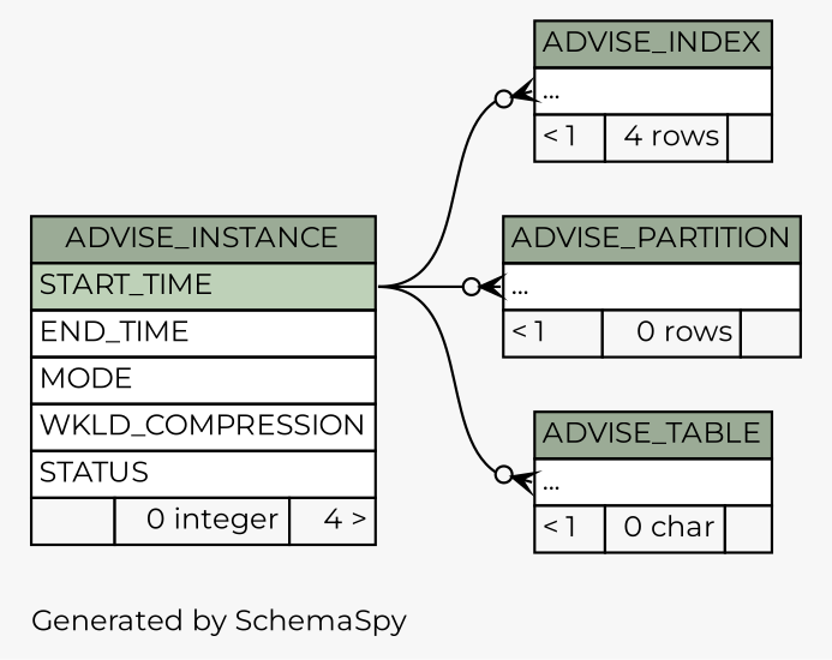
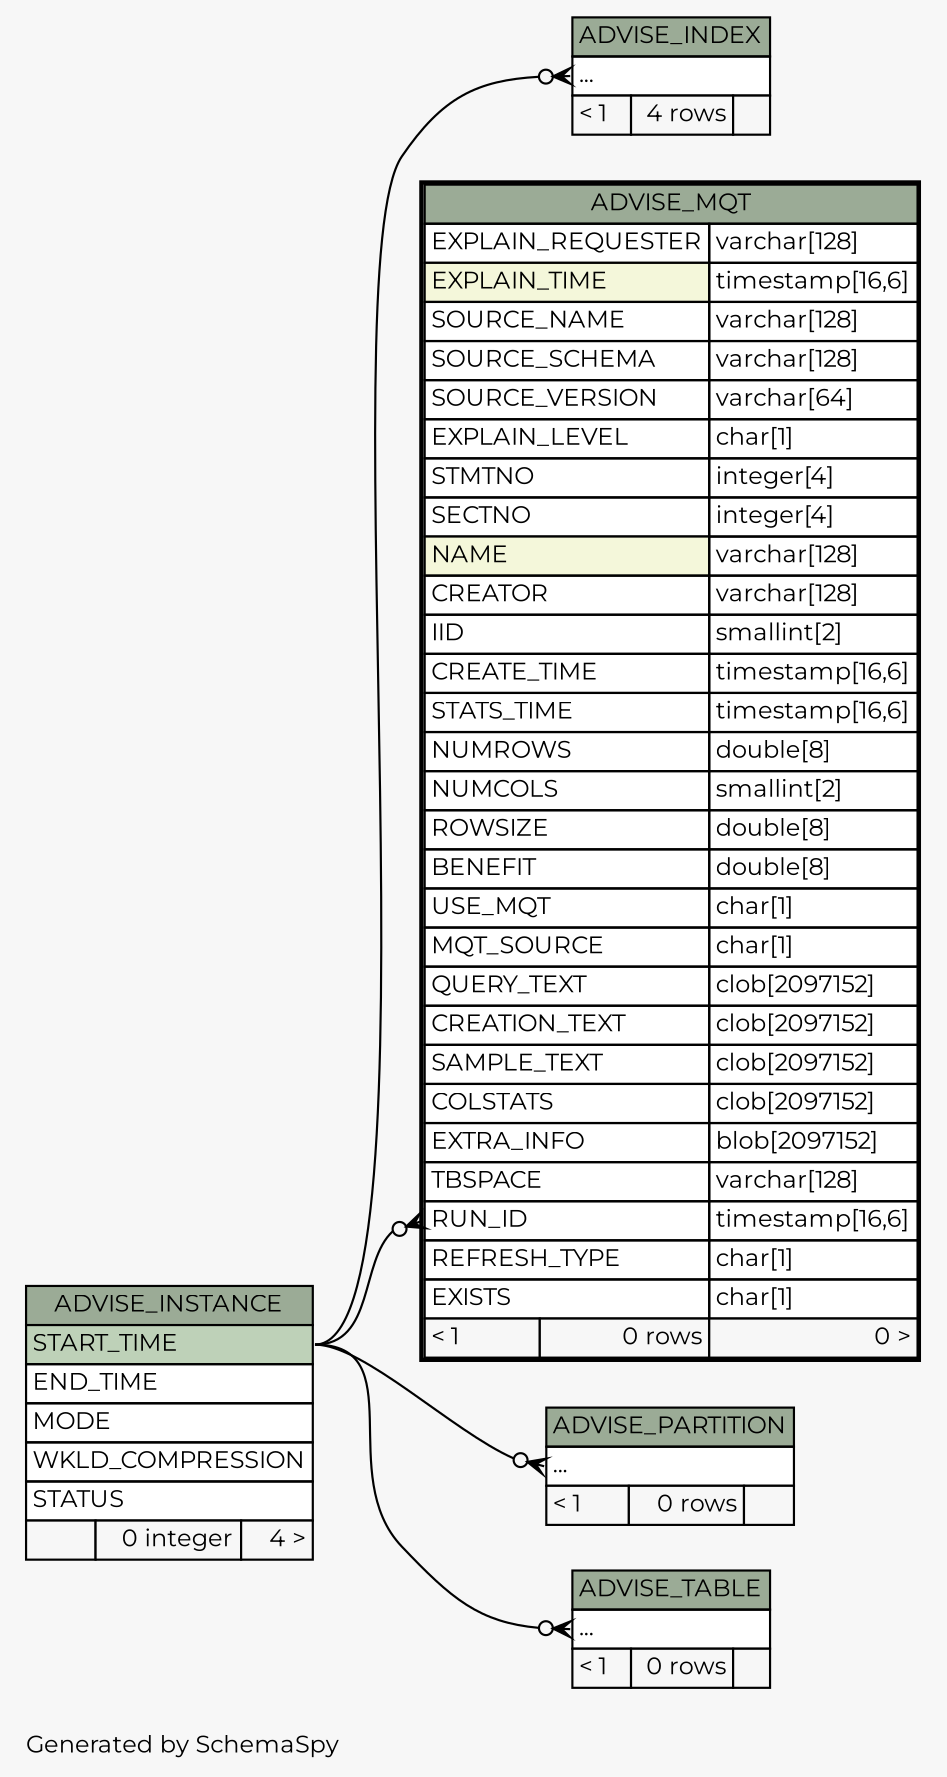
  digraph {
    bgcolor="#f7f7f7"
    fontname=Montserrat
    fontsize=11
    label="\nGenerated by SchemaSpy"
    labeljust=l
    nodesep=0.18
    rankdir=RL
    ranksep=0.46
    node [fontname=Montserrat fontsize=11 shape=plaintext]
    edge [arrowhead=none arrowsize=0.8 arrowtail=crowodot dir=back fontname=Montserrat headport="START_TIME:e" tailport="elipses:w"]
    n1 [label=<     <TABLE BORDER="0" CELLBORDER="1" CELLSPACING="0" BGCOLOR="#ffffff">       <TR><TD COLSPAN="3" BGCOLOR="#9bab96" ALIGN="CENTER">ADVISE_INDEX</TD></TR>       <TR><TD PORT="elipses" COLSPAN="3" ALIGN="LEFT">...</TD></TR>       <TR><TD ALIGN="LEFT" BGCOLOR="#f7f7f7">&lt; 1</TD><TD ALIGN="RIGHT" BGCOLOR="#f7f7f7">4 rows</TD><TD ALIGN="RIGHT" BGCOLOR="#f7f7f7">  </TD></TR>     </TABLE>>]
    n2 [label=<     <TABLE BORDER="0" CELLBORDER="1" CELLSPACING="0" BGCOLOR="#ffffff">       <TR><TD COLSPAN="3" BGCOLOR="#9bab96" ALIGN="CENTER">ADVISE_INSTANCE</TD></TR>       <TR><TD PORT="START_TIME" COLSPAN="3" BGCOLOR="#bed1b8" ALIGN="LEFT">START_TIME</TD></TR>       <TR><TD PORT="END_TIME" COLSPAN="3" ALIGN="LEFT">END_TIME</TD></TR>       <TR><TD PORT="MODE" COLSPAN="3" ALIGN="LEFT">MODE</TD></TR>       <TR><TD PORT="WKLD_COMPRESSION" COLSPAN="3" ALIGN="LEFT">WKLD_COMPRESSION</TD></TR>       <TR><TD PORT="STATUS" COLSPAN="3" ALIGN="LEFT">STATUS</TD></TR>       <TR><TD ALIGN="LEFT" BGCOLOR="#f7f7f7">  </TD><TD ALIGN="RIGHT" BGCOLOR="#f7f7f7">0 integer</TD><TD ALIGN="RIGHT" BGCOLOR="#f7f7f7">4 &gt;</TD></TR>     </TABLE>>]
+   n3 [label=<     <TABLE BORDER="2" CELLBORDER="1" CELLSPACING="0" BGCOLOR="#ffffff">       <TR><TD COLSPAN="3" BGCOLOR="#9bab96" ALIGN="CENTER">ADVISE_MQT</TD></TR>       <TR><TD PORT="EXPLAIN_REQUESTER" COLSPAN="2" ALIGN="LEFT">EXPLAIN_REQUESTER</TD><TD PORT="EXPLAIN_REQUESTER.type" ALIGN="LEFT">varchar[128]</TD></TR>       <TR><TD PORT="EXPLAIN_TIME" COLSPAN="2" BGCOLOR="#f4f7da" ALIGN="LEFT">EXPLAIN_TIME</TD><TD PORT="EXPLAIN_TIME.type" ALIGN="LEFT">timestamp[16,6]</TD></TR>       <TR><TD PORT="SOURCE_NAME" COLSPAN="2" ALIGN="LEFT">SOURCE_NAME</TD><TD PORT="SOURCE_NAME.type" ALIGN="LEFT">varchar[128]</TD></TR>       <TR><TD PORT="SOURCE_SCHEMA" COLSPAN="2" ALIGN="LEFT">SOURCE_SCHEMA</TD><TD PORT="SOURCE_SCHEMA.type" ALIGN="LEFT">varchar[128]</TD></TR>       <TR><TD PORT="SOURCE_VERSION" COLSPAN="2" ALIGN="LEFT">SOURCE_VERSION</TD><TD PORT="SOURCE_VERSION.type" ALIGN="LEFT">varchar[64]</TD></TR>       <TR><TD PORT="EXPLAIN_LEVEL" COLSPAN="2" ALIGN="LEFT">EXPLAIN_LEVEL</TD><TD PORT="EXPLAIN_LEVEL.type" ALIGN="LEFT">char[1]</TD></TR>       <TR><TD PORT="STMTNO" COLSPAN="2" ALIGN="LEFT">STMTNO</TD><TD PORT="STMTNO.type" ALIGN="LEFT">integer[4]</TD></TR>       <TR><TD PORT="SECTNO" COLSPAN="2" ALIGN="LEFT">SECTNO</TD><TD PORT="SECTNO.type" ALIGN="LEFT">integer[4]</TD></TR>       <TR><TD PORT="NAME" COLSPAN="2" BGCOLOR="#f4f7da" ALIGN="LEFT">NAME</TD><TD PORT="NAME.type" ALIGN="LEFT">varchar[128]</TD></TR>       <TR><TD PORT="CREATOR" COLSPAN="2" ALIGN="LEFT">CREATOR</TD><TD PORT="CREATOR.type" ALIGN="LEFT">varchar[128]</TD></TR>       <TR><TD PORT="IID" COLSPAN="2" ALIGN="LEFT">IID</TD><TD PORT="IID.type" ALIGN="LEFT">smallint[2]</TD></TR>       <TR><TD PORT="CREATE_TIME" COLSPAN="2" ALIGN="LEFT">CREATE_TIME</TD><TD PORT="CREATE_TIME.type" ALIGN="LEFT">timestamp[16,6]</TD></TR>       <TR><TD PORT="STATS_TIME" COLSPAN="2" ALIGN="LEFT">STATS_TIME</TD><TD PORT="STATS_TIME.type" ALIGN="LEFT">timestamp[16,6]</TD></TR>       <TR><TD PORT="NUMROWS" COLSPAN="2" ALIGN="LEFT">NUMROWS</TD><TD PORT="NUMROWS.type" ALIGN="LEFT">double[8]</TD></TR>       <TR><TD PORT="NUMCOLS" COLSPAN="2" ALIGN="LEFT">NUMCOLS</TD><TD PORT="NUMCOLS.type" ALIGN="LEFT">smallint[2]</TD></TR>       <TR><TD PORT="ROWSIZE" COLSPAN="2" ALIGN="LEFT">ROWSIZE</TD><TD PORT="ROWSIZE.type" ALIGN="LEFT">double[8]</TD></TR>       <TR><TD PORT="BENEFIT" COLSPAN="2" ALIGN="LEFT">BENEFIT</TD><TD PORT="BENEFIT.type" ALIGN="LEFT">double[8]</TD></TR>       <TR><TD PORT="USE_MQT" COLSPAN="2" ALIGN="LEFT">USE_MQT</TD><TD PORT="USE_MQT.type" ALIGN="LEFT">char[1]</TD></TR>       <TR><TD PORT="MQT_SOURCE" COLSPAN="2" ALIGN="LEFT">MQT_SOURCE</TD><TD PORT="MQT_SOURCE.type" ALIGN="LEFT">char[1]</TD></TR>       <TR><TD PORT="QUERY_TEXT" COLSPAN="2" ALIGN="LEFT">QUERY_TEXT</TD><TD PORT="QUERY_TEXT.type" ALIGN="LEFT">clob[2097152]</TD></TR>       <TR><TD PORT="CREATION_TEXT" COLSPAN="2" ALIGN="LEFT">CREATION_TEXT</TD><TD PORT="CREATION_TEXT.type" ALIGN="LEFT">clob[2097152]</TD></TR>       <TR><TD PORT="SAMPLE_TEXT" COLSPAN="2" ALIGN="LEFT">SAMPLE_TEXT</TD><TD PORT="SAMPLE_TEXT.type" ALIGN="LEFT">clob[2097152]</TD></TR>       <TR><TD PORT="COLSTATS" COLSPAN="2" ALIGN="LEFT">COLSTATS</TD><TD PORT="COLSTATS.type" ALIGN="LEFT">clob[2097152]</TD></TR>       <TR><TD PORT="EXTRA_INFO" COLSPAN="2" ALIGN="LEFT">EXTRA_INFO</TD><TD PORT="EXTRA_INFO.type" ALIGN="LEFT">blob[2097152]</TD></TR>       <TR><TD PORT="TBSPACE" COLSPAN="2" ALIGN="LEFT">TBSPACE</TD><TD PORT="TBSPACE.type" ALIGN="LEFT">varchar[128]</TD></TR>       <TR><TD PORT="RUN_ID" COLSPAN="2" ALIGN="LEFT">RUN_ID</TD><TD PORT="RUN_ID.type" ALIGN="LEFT">timestamp[16,6]</TD></TR>       <TR><TD PORT="REFRESH_TYPE" COLSPAN="2" ALIGN="LEFT">REFRESH_TYPE</TD><TD PORT="REFRESH_TYPE.type" ALIGN="LEFT">char[1]</TD></TR>       <TR><TD PORT="EXISTS" COLSPAN="2" ALIGN="LEFT">EXISTS</TD><TD PORT="EXISTS.type" ALIGN="LEFT">char[1]</TD></TR>       <TR><TD ALIGN="LEFT" BGCOLOR="#f7f7f7">&lt; 1</TD><TD ALIGN="RIGHT" BGCOLOR="#f7f7f7">0 rows</TD><TD ALIGN="RIGHT" BGCOLOR="#f7f7f7">0 &gt;</TD></TR>     </TABLE>>]
    n4 [label=<     <TABLE BORDER="0" CELLBORDER="1" CELLSPACING="0" BGCOLOR="#ffffff">       <TR><TD COLSPAN="3" BGCOLOR="#9bab96" ALIGN="CENTER">ADVISE_PARTITION</TD></TR>       <TR><TD PORT="elipses" COLSPAN="3" ALIGN="LEFT">...</TD></TR>       <TR><TD ALIGN="LEFT" BGCOLOR="#f7f7f7">&lt; 1</TD><TD ALIGN="RIGHT" BGCOLOR="#f7f7f7">0 rows</TD><TD ALIGN="RIGHT" BGCOLOR="#f7f7f7">  </TD></TR>     </TABLE>>]
-   n5 [label=<     <TABLE BORDER="0" CELLBORDER="1" CELLSPACING="0" BGCOLOR="#ffffff">       <TR><TD COLSPAN="3" BGCOLOR="#9bab96" ALIGN="CENTER">ADVISE_TABLE</TD></TR>       <TR><TD PORT="elipses" COLSPAN="3" ALIGN="LEFT">...</TD></TR>       <TR><TD ALIGN="LEFT" BGCOLOR="#f7f7f7">&lt; 1</TD><TD ALIGN="RIGHT" BGCOLOR="#f7f7f7">0 char</TD><TD ALIGN="RIGHT" BGCOLOR="#f7f7f7">  </TD></TR>     </TABLE>>]
+   n5 [label=<     <TABLE BORDER="0" CELLBORDER="1" CELLSPACING="0" BGCOLOR="#ffffff">       <TR><TD COLSPAN="3" BGCOLOR="#9bab96" ALIGN="CENTER">ADVISE_TABLE</TD></TR>       <TR><TD PORT="elipses" COLSPAN="3" ALIGN="LEFT">...</TD></TR>       <TR><TD ALIGN="LEFT" BGCOLOR="#f7f7f7">&lt; 1</TD><TD ALIGN="RIGHT" BGCOLOR="#f7f7f7">0 rows</TD><TD ALIGN="RIGHT" BGCOLOR="#f7f7f7">  </TD></TR>     </TABLE>>]
    n1 -> n2
+   n3 -> n2 [tailport="RUN_ID:w"]
    n4 -> n2
    n5 -> n2
  }
